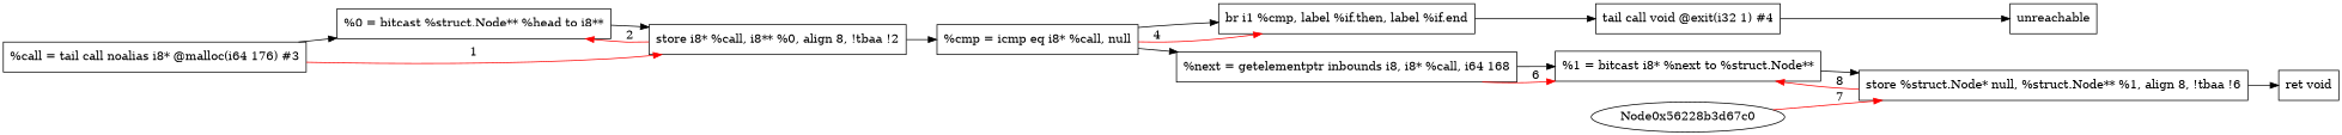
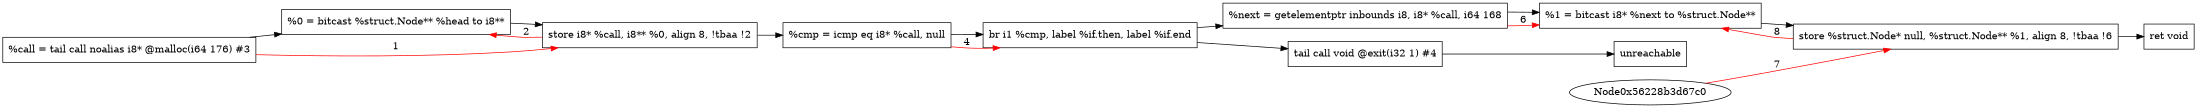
  digraph {
    rankdir=LR
    node [shape=record]
    n1 [label="  %call = tail call noalias i8* @malloc(i64 176) #3"]
    n2 [label="  %0 = bitcast %struct.Node** %head to i8**"]
    n3 [label="  store i8* %call, i8** %0, align 8, !tbaa !2"]
    n4 [label="  %cmp = icmp eq i8* %call, null"]
    n5 [label="  br i1 %cmp, label %if.then, label %if.end"]
    n6 [label="  %next = getelementptr inbounds i8, i8* %call, i64 168"]
    n7 [label="  %1 = bitcast i8* %next to %struct.Node**"]
    n8 [label="  tail call void @exit(i32 1) #4"]
    n9 [label="  unreachable"]
    n10 [label="  store %struct.Node* null, %struct.Node** %1, align 8, !tbaa !6"]
    n11 [label="  ret void"]
    Node0x56228b3d67c0 [shape=""]
    n1 -> n2
    n1 -> n3 [color=red label=1]
    n2 -> n3
    n3 -> n2 [color=red label=2]
    n3 -> n4
    n4 -> n5
    n4 -> n5 [color=red label=4]
-   n4 -> n6
+   n5 -> n6
    n5 -> n8
    n6 -> n7
    n6 -> n7 [color=red label=6]
    n7 -> n10
    n8 -> n9
    n10 -> n7 [color=red label=8]
    n10 -> n11
    Node0x56228b3d67c0 -> n10 [color=red label=7]
  }
